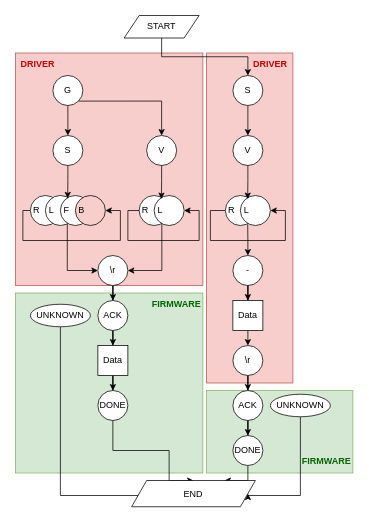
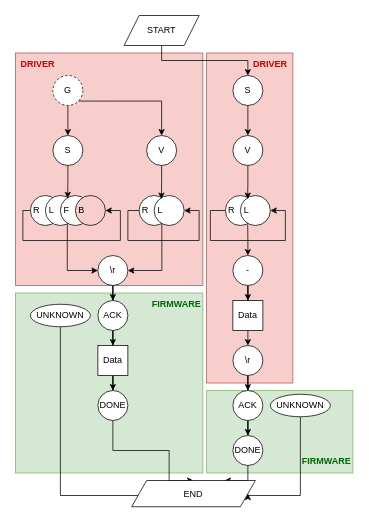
  <mxCell id="0" />
  <mxCell id="1" parent="0" />
  <mxCell id="2" value="" style="rounded=0;whiteSpace=wrap;html=1;fillColor=#d5e8d4;strokeColor=#82b366;" vertex="1" parent="1"><mxGeometry x="275" y="520" width="195" height="110" as="geometry" /></mxCell>
  <mxCell id="3" value="" style="rounded=0;whiteSpace=wrap;html=1;fillColor=#d5e8d4;strokeColor=#82b366;" vertex="1" parent="1"><mxGeometry x="20" y="390" width="250" height="240" as="geometry" /></mxCell>
  <mxCell id="4" value="" style="rounded=0;whiteSpace=wrap;html=1;fillColor=#f8cecc;strokeColor=#b85450;" vertex="1" parent="1"><mxGeometry x="275" y="70" width="115" height="440" as="geometry" /></mxCell>
  <mxCell id="5" value="" style="rounded=0;whiteSpace=wrap;html=1;fillColor=#f8cecc;strokeColor=#b85450;" vertex="1" parent="1"><mxGeometry x="20" y="70" width="250" height="310" as="geometry" /></mxCell>
  <mxCell id="6" style="edgeStyle=orthogonalEdgeStyle;rounded=0;orthogonalLoop=1;jettySize=auto;html=1;exitX=0.5;exitY=1;exitDx=0;exitDy=0;entryX=0.5;entryY=0;entryDx=0;entryDy=0;" edge="1" parent="1" source="54" target="11"><mxGeometry relative="1" as="geometry"><mxPoint x="224.142" y="54.142" as="sourcePoint" /></mxGeometry></mxCell>
  <mxCell id="7" style="edgeStyle=orthogonalEdgeStyle;rounded=0;orthogonalLoop=1;jettySize=auto;html=1;exitX=0.5;exitY=1;exitDx=0;exitDy=0;entryX=0.5;entryY=0;entryDx=0;entryDy=0;" edge="1" parent="1" source="9" target="12"><mxGeometry relative="1" as="geometry" /></mxCell>
  <mxCell id="8" style="edgeStyle=orthogonalEdgeStyle;rounded=0;orthogonalLoop=1;jettySize=auto;html=1;exitX=1;exitY=1;exitDx=0;exitDy=0;entryX=0.5;entryY=0;entryDx=0;entryDy=0;" edge="1" parent="1" source="9" target="24"><mxGeometry relative="1" as="geometry" /></mxCell>
- <mxCell id="9" value="G" style="ellipse;whiteSpace=wrap;html=1;aspect=fixed;" vertex="1" parent="1"><mxGeometry x="70" y="100" width="40" height="40" as="geometry" /></mxCell>
+ <mxCell id="9" value="G" style="ellipse;whiteSpace=wrap;html=1;aspect=fixed;dashed=1;" vertex="1" parent="1"><mxGeometry x="70" y="100" width="40" height="40" as="geometry" /></mxCell>
  <mxCell id="10" style="edgeStyle=orthogonalEdgeStyle;rounded=0;orthogonalLoop=1;jettySize=auto;html=1;entryX=0.5;entryY=0;entryDx=0;entryDy=0;" edge="1" parent="1" source="11" target="13"><mxGeometry relative="1" as="geometry" /></mxCell>
  <mxCell id="11" value="S" style="ellipse;whiteSpace=wrap;html=1;aspect=fixed;" vertex="1" parent="1"><mxGeometry x="310" y="100" width="40" height="40" as="geometry" /></mxCell>
  <mxCell id="12" value="S" style="ellipse;whiteSpace=wrap;html=1;aspect=fixed;" vertex="1" parent="1"><mxGeometry x="70" y="180" width="40" height="40" as="geometry" /></mxCell>
  <mxCell id="13" value="V" style="ellipse;whiteSpace=wrap;html=1;aspect=fixed;" vertex="1" parent="1"><mxGeometry x="310" y="180" width="40" height="40" as="geometry" /></mxCell>
  <mxCell id="14" style="edgeStyle=orthogonalEdgeStyle;rounded=0;orthogonalLoop=1;jettySize=auto;html=1;exitX=0;exitY=0.5;exitDx=0;exitDy=0;entryX=1;entryY=0.5;entryDx=0;entryDy=0;" edge="1" parent="1" source="15" target="18"><mxGeometry relative="1" as="geometry"><Array as="points"><mxPoint x="30" y="280" /><mxPoint x="30" y="320" /><mxPoint x="160" y="320" /><mxPoint x="160" y="280" /></Array></mxGeometry></mxCell>
  <mxCell id="15" value="R&amp;nbsp; &amp;nbsp; &amp;nbsp; &amp;nbsp;" style="ellipse;whiteSpace=wrap;html=1;" vertex="1" parent="1"><mxGeometry x="40" y="260" width="40" height="40" as="geometry" /></mxCell>
  <mxCell id="16" value="L&amp;nbsp; &amp;nbsp; &amp;nbsp; &amp;nbsp;" style="ellipse;whiteSpace=wrap;html=1;" vertex="1" parent="1"><mxGeometry x="60" y="260" width="40" height="40" as="geometry" /></mxCell>
  <mxCell id="17" value="F&amp;nbsp; &amp;nbsp; &amp;nbsp; &amp;nbsp;" style="ellipse;whiteSpace=wrap;html=1;" vertex="1" parent="1"><mxGeometry x="80" y="260" width="40" height="40" as="geometry" /></mxCell>
  <mxCell id="18" value="B&amp;nbsp; &amp;nbsp; &amp;nbsp; &amp;nbsp;" style="ellipse;whiteSpace=wrap;html=1;fillColor=#f8cecc;" vertex="1" parent="1"><mxGeometry x="100" y="260" width="40" height="40" as="geometry" /></mxCell>
  <mxCell id="19" style="edgeStyle=orthogonalEdgeStyle;rounded=0;orthogonalLoop=1;jettySize=auto;html=1;exitX=0;exitY=0.5;exitDx=0;exitDy=0;entryX=1;entryY=0.5;entryDx=0;entryDy=0;" edge="1" parent="1" source="20" target="21"><mxGeometry relative="1" as="geometry"><Array as="points"><mxPoint x="280" y="280" /><mxPoint x="280" y="320" /><mxPoint x="380" y="320" /><mxPoint x="380" y="280" /></Array></mxGeometry></mxCell>
  <mxCell id="20" value="R&amp;nbsp; &amp;nbsp; &amp;nbsp; &amp;nbsp;" style="ellipse;whiteSpace=wrap;html=1;" vertex="1" parent="1"><mxGeometry x="300" y="260" width="40" height="40" as="geometry" /></mxCell>
  <mxCell id="21" value="L&amp;nbsp; &amp;nbsp; &amp;nbsp; &amp;nbsp;" style="ellipse;whiteSpace=wrap;html=1;" vertex="1" parent="1"><mxGeometry x="320" y="260" width="40" height="40" as="geometry" /></mxCell>
  <mxCell id="22" style="edgeStyle=orthogonalEdgeStyle;rounded=0;orthogonalLoop=1;jettySize=auto;html=1;entryX=0.243;entryY=0.094;entryDx=0;entryDy=0;entryPerimeter=0;" edge="1" parent="1" source="12" target="17"><mxGeometry relative="1" as="geometry" /></mxCell>
  <mxCell id="23" style="edgeStyle=orthogonalEdgeStyle;rounded=0;orthogonalLoop=1;jettySize=auto;html=1;entryX=0.243;entryY=0.117;entryDx=0;entryDy=0;entryPerimeter=0;" edge="1" parent="1" source="13" target="21"><mxGeometry relative="1" as="geometry" /></mxCell>
  <mxCell id="24" value="V" style="ellipse;whiteSpace=wrap;html=1;aspect=fixed;" vertex="1" parent="1"><mxGeometry x="195" y="180" width="40" height="40" as="geometry" /></mxCell>
  <mxCell id="25" style="edgeStyle=orthogonalEdgeStyle;rounded=0;orthogonalLoop=1;jettySize=auto;html=1;exitX=0;exitY=0.5;exitDx=0;exitDy=0;entryX=1;entryY=0.5;entryDx=0;entryDy=0;" edge="1" parent="1" source="26" target="27"><mxGeometry relative="1" as="geometry"><Array as="points"><mxPoint x="170" y="280" /><mxPoint x="170" y="320" /><mxPoint x="265" y="320" /><mxPoint x="265" y="280" /></Array></mxGeometry></mxCell>
  <mxCell id="26" value="R&amp;nbsp; &amp;nbsp; &amp;nbsp; &amp;nbsp;" style="ellipse;whiteSpace=wrap;html=1;" vertex="1" parent="1"><mxGeometry x="185" y="260" width="40" height="40" as="geometry" /></mxCell>
  <mxCell id="27" value="L&amp;nbsp; &amp;nbsp; &amp;nbsp; &amp;nbsp;" style="ellipse;whiteSpace=wrap;html=1;" vertex="1" parent="1"><mxGeometry x="205" y="260" width="40" height="40" as="geometry" /></mxCell>
  <mxCell id="28" style="edgeStyle=orthogonalEdgeStyle;rounded=0;orthogonalLoop=1;jettySize=auto;html=1;entryX=0.243;entryY=0.117;entryDx=0;entryDy=0;entryPerimeter=0;" edge="1" parent="1" source="24" target="27"><mxGeometry relative="1" as="geometry" /></mxCell>
  <mxCell id="29" style="edgeStyle=orthogonalEdgeStyle;rounded=0;orthogonalLoop=1;jettySize=auto;html=1;entryX=0.5;entryY=0;entryDx=0;entryDy=0;" edge="1" parent="1" source="30" target="41"><mxGeometry relative="1" as="geometry" /></mxCell>
  <mxCell id="30" value="\r" style="ellipse;whiteSpace=wrap;html=1;aspect=fixed;" vertex="1" parent="1"><mxGeometry x="130" y="340" width="40" height="40" as="geometry" /></mxCell>
  <mxCell id="31" style="edgeStyle=orthogonalEdgeStyle;rounded=0;orthogonalLoop=1;jettySize=auto;html=1;exitX=0;exitY=0.5;exitDx=0;exitDy=0;entryX=0.731;entryY=0.95;entryDx=0;entryDy=0;entryPerimeter=0;startArrow=classic;startFill=1;endArrow=none;endFill=0;" edge="1" parent="1" source="30" target="16"><mxGeometry relative="1" as="geometry" /></mxCell>
  <mxCell id="32" style="edgeStyle=orthogonalEdgeStyle;rounded=0;orthogonalLoop=1;jettySize=auto;html=1;entryX=0.257;entryY=0.939;entryDx=0;entryDy=0;entryPerimeter=0;startArrow=classic;startFill=1;endArrow=none;endFill=0;" edge="1" parent="1" source="30" target="27"><mxGeometry relative="1" as="geometry" /></mxCell>
  <mxCell id="33" style="edgeStyle=orthogonalEdgeStyle;rounded=0;orthogonalLoop=1;jettySize=auto;html=1;entryX=0.5;entryY=0;entryDx=0;entryDy=0;" edge="1" parent="1" source="34" target="37"><mxGeometry relative="1" as="geometry" /></mxCell>
  <mxCell id="34" value="-" style="ellipse;whiteSpace=wrap;html=1;aspect=fixed;" vertex="1" parent="1"><mxGeometry x="310" y="340" width="40" height="40" as="geometry" /></mxCell>
  <mxCell id="35" style="edgeStyle=orthogonalEdgeStyle;rounded=0;orthogonalLoop=1;jettySize=auto;html=1;entryX=0.244;entryY=0.958;entryDx=0;entryDy=0;entryPerimeter=0;endArrow=none;endFill=0;startArrow=classic;startFill=1;" edge="1" parent="1" source="34" target="21"><mxGeometry relative="1" as="geometry" /></mxCell>
  <mxCell id="36" style="edgeStyle=orthogonalEdgeStyle;rounded=0;orthogonalLoop=1;jettySize=auto;html=1;exitX=0.5;exitY=1;exitDx=0;exitDy=0;entryX=0.5;entryY=0;entryDx=0;entryDy=0;" edge="1" parent="1" source="37" target="39"><mxGeometry relative="1" as="geometry" /></mxCell>
  <mxCell id="37" value="Data" style="rounded=0;whiteSpace=wrap;html=1;" vertex="1" parent="1"><mxGeometry x="310" y="400" width="40" height="40" as="geometry" /></mxCell>
  <mxCell id="38" style="edgeStyle=orthogonalEdgeStyle;rounded=0;orthogonalLoop=1;jettySize=auto;html=1;entryX=0.5;entryY=0;entryDx=0;entryDy=0;" edge="1" parent="1" source="39" target="51"><mxGeometry relative="1" as="geometry" /></mxCell>
  <mxCell id="39" value="\r" style="ellipse;whiteSpace=wrap;html=1;aspect=fixed;" vertex="1" parent="1"><mxGeometry x="310" y="460" width="40" height="40" as="geometry" /></mxCell>
  <mxCell id="40" style="edgeStyle=orthogonalEdgeStyle;rounded=0;orthogonalLoop=1;jettySize=auto;html=1;entryX=0.5;entryY=0;entryDx=0;entryDy=0;" edge="1" parent="1" source="41" target="43"><mxGeometry relative="1" as="geometry" /></mxCell>
  <mxCell id="41" value="ACK" style="ellipse;whiteSpace=wrap;html=1;aspect=fixed;" vertex="1" parent="1"><mxGeometry x="130" y="400" width="40" height="40" as="geometry" /></mxCell>
  <mxCell id="42" style="edgeStyle=orthogonalEdgeStyle;rounded=0;orthogonalLoop=1;jettySize=auto;html=1;entryX=0.5;entryY=0;entryDx=0;entryDy=0;" edge="1" parent="1" source="43" target="45"><mxGeometry relative="1" as="geometry" /></mxCell>
  <mxCell id="43" value="Data" style="rounded=0;whiteSpace=wrap;html=1;" vertex="1" parent="1"><mxGeometry x="130" y="460" width="40" height="40" as="geometry" /></mxCell>
  <mxCell id="44" style="edgeStyle=orthogonalEdgeStyle;rounded=0;orthogonalLoop=1;jettySize=auto;html=1;entryX=0.5;entryY=0;entryDx=0;entryDy=0;" edge="1" parent="1" source="45" target="55"><mxGeometry relative="1" as="geometry"><Array as="points"><mxPoint x="150" y="600" /><mxPoint x="225" y="600" /></Array></mxGeometry></mxCell>
  <mxCell id="45" value="DONE" style="ellipse;whiteSpace=wrap;html=1;aspect=fixed;" vertex="1" parent="1"><mxGeometry x="130" y="520" width="40" height="40" as="geometry" /></mxCell>
  <mxCell id="46" style="edgeStyle=orthogonalEdgeStyle;rounded=0;orthogonalLoop=1;jettySize=auto;html=1;exitX=0.5;exitY=1;exitDx=0;exitDy=0;entryX=0;entryY=0.5;entryDx=0;entryDy=0;" edge="1" parent="1" source="47" target="55"><mxGeometry relative="1" as="geometry"><Array as="points"><mxPoint x="80" y="660" /></Array></mxGeometry></mxCell>
  <mxCell id="47" value="UNKNOWN" style="ellipse;whiteSpace=wrap;html=1;" vertex="1" parent="1"><mxGeometry x="40" y="405" width="80" height="30" as="geometry" /></mxCell>
  <mxCell id="48" style="edgeStyle=orthogonalEdgeStyle;rounded=0;orthogonalLoop=1;jettySize=auto;html=1;exitX=0.5;exitY=1;exitDx=0;exitDy=0;entryX=1;entryY=0.5;entryDx=0;entryDy=0;" edge="1" parent="1" source="49" target="55"><mxGeometry relative="1" as="geometry"><Array as="points"><mxPoint x="400" y="660" /></Array></mxGeometry></mxCell>
  <mxCell id="49" value="UNKNOWN" style="ellipse;whiteSpace=wrap;html=1;" vertex="1" parent="1"><mxGeometry x="360" y="525" width="80" height="30" as="geometry" /></mxCell>
  <mxCell id="50" style="edgeStyle=orthogonalEdgeStyle;rounded=0;orthogonalLoop=1;jettySize=auto;html=1;entryX=0.5;entryY=0;entryDx=0;entryDy=0;" edge="1" parent="1" source="51" target="53"><mxGeometry relative="1" as="geometry" /></mxCell>
  <mxCell id="51" value="ACK" style="ellipse;whiteSpace=wrap;html=1;aspect=fixed;" vertex="1" parent="1"><mxGeometry x="310" y="520" width="40" height="40" as="geometry" /></mxCell>
  <mxCell id="52" style="edgeStyle=orthogonalEdgeStyle;rounded=0;orthogonalLoop=1;jettySize=auto;html=1;entryX=0.75;entryY=0;entryDx=0;entryDy=0;" edge="1" parent="1" source="53" target="55"><mxGeometry relative="1" as="geometry" /></mxCell>
  <mxCell id="53" value="DONE" style="ellipse;whiteSpace=wrap;html=1;aspect=fixed;" vertex="1" parent="1"><mxGeometry x="310" y="580" width="40" height="40" as="geometry" /></mxCell>
- <mxCell id="54" value="START" style="shape=parallelogram;perimeter=parallelogramPerimeter;whiteSpace=wrap;html=1;fixedSize=1;" vertex="1" parent="1"><mxGeometry x="165" y="20" width="100" height="30" as="geometry" /></mxCell>
+ <mxCell id="54" value="START" style="shape=parallelogram;perimeter=parallelogramPerimeter;whiteSpace=wrap;html=1;fixedSize=1;" vertex="1" parent="1"><mxGeometry x="165" y="20" width="100" height="40" as="geometry" /></mxCell>
  <mxCell id="55" value="END" style="shape=parallelogram;perimeter=parallelogramPerimeter;whiteSpace=wrap;html=1;fixedSize=1;" vertex="1" parent="1"><mxGeometry x="175" y="640" width="165" height="35" as="geometry" /></mxCell>
  <mxCell id="56" value="&lt;b&gt;&lt;font color=&quot;#cc0000&quot;&gt;DRIVER&lt;/font&gt;&lt;/b&gt;" style="text;html=1;strokeColor=none;fillColor=none;align=center;verticalAlign=middle;whiteSpace=wrap;rounded=0;" vertex="1" parent="1"><mxGeometry x="20" y="70" width="60" height="30" as="geometry" /></mxCell>
  <mxCell id="57" value="&lt;b&gt;&lt;font color=&quot;#cc0000&quot;&gt;DRIVER&lt;/font&gt;&lt;/b&gt;" style="text;html=1;strokeColor=none;fillColor=none;align=center;verticalAlign=middle;whiteSpace=wrap;rounded=0;" vertex="1" parent="1"><mxGeometry x="330" y="70" width="60" height="30" as="geometry" /></mxCell>
  <mxCell id="58" value="&lt;b&gt;&lt;font color=&quot;#006600&quot;&gt;FIRMWARE&lt;/font&gt;&lt;/b&gt;" style="text;html=1;strokeColor=none;fillColor=none;align=center;verticalAlign=middle;whiteSpace=wrap;rounded=0;" vertex="1" parent="1"><mxGeometry x="200" y="390" width="70" height="30" as="geometry" /></mxCell>
  <mxCell id="59" value="&lt;b&gt;&lt;font color=&quot;#006600&quot;&gt;FIRMWARE&lt;/font&gt;&lt;/b&gt;" style="text;html=1;strokeColor=none;fillColor=none;align=center;verticalAlign=middle;whiteSpace=wrap;rounded=0;" vertex="1" parent="1"><mxGeometry x="400" y="600" width="70" height="30" as="geometry" /></mxCell>
